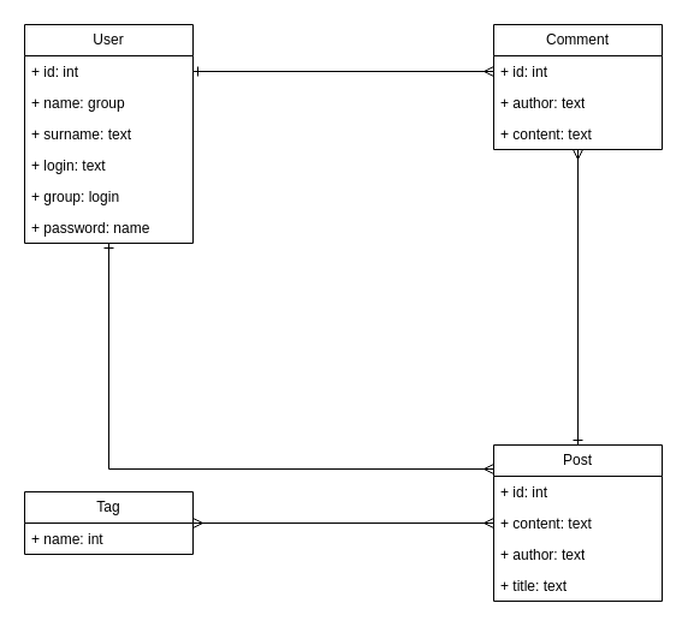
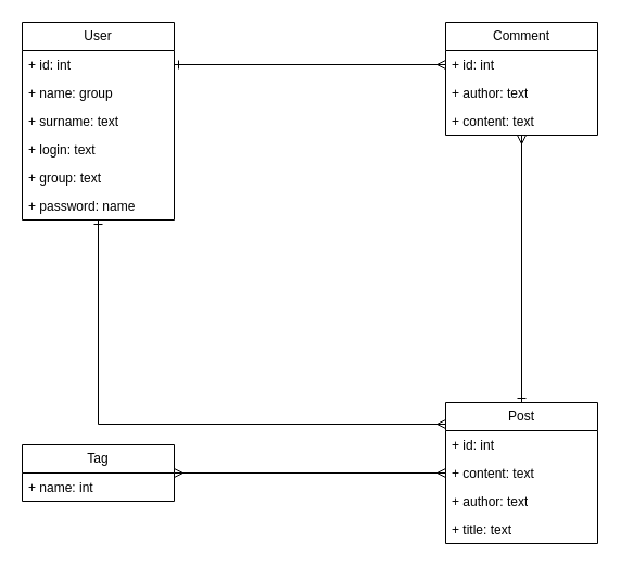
  <mxCell id="0" />
  <mxCell id="1" parent="0" />
  <mxCell id="2" style="edgeStyle=orthogonalEdgeStyle;shape=connector;rounded=0;orthogonalLoop=1;jettySize=auto;html=1;labelBackgroundColor=default;strokeColor=default;fontFamily=Helvetica;fontSize=11;fontColor=default;startArrow=ERone;startFill=0;endArrow=ERmany;endFill=0;" edge="1" parent="1" source="3" target="15"><mxGeometry relative="1" as="geometry"><Array as="points"><mxPoint x="90" y="390" /></Array></mxGeometry></mxCell>
  <mxCell id="3" value="User" style="swimlane;fontStyle=0;childLayout=stackLayout;horizontal=1;startSize=26;fillColor=none;horizontalStack=0;resizeParent=1;resizeParentMax=0;resizeLast=0;collapsible=1;marginBottom=0;whiteSpace=wrap;html=1;" vertex="1" parent="1"><mxGeometry x="20" y="20" width="140" height="182" as="geometry" /></mxCell>
  <mxCell id="4" value="+ id: int" style="text;strokeColor=none;fillColor=none;align=left;verticalAlign=top;spacingLeft=4;spacingRight=4;overflow=hidden;rotatable=0;points=[[0,0.5],[1,0.5]];portConstraint=eastwest;whiteSpace=wrap;html=1;" vertex="1" parent="3"><mxGeometry y="26" width="140" height="26" as="geometry" /></mxCell>
  <mxCell id="5" value="+ name: group" style="text;strokeColor=none;fillColor=none;align=left;verticalAlign=top;spacingLeft=4;spacingRight=4;overflow=hidden;rotatable=0;points=[[0,0.5],[1,0.5]];portConstraint=eastwest;whiteSpace=wrap;html=1;" vertex="1" parent="3"><mxGeometry y="52" width="140" height="26" as="geometry" /></mxCell>
  <mxCell id="6" value="+ surname: text" style="text;strokeColor=none;fillColor=none;align=left;verticalAlign=top;spacingLeft=4;spacingRight=4;overflow=hidden;rotatable=0;points=[[0,0.5],[1,0.5]];portConstraint=eastwest;whiteSpace=wrap;html=1;" vertex="1" parent="3"><mxGeometry y="78" width="140" height="26" as="geometry" /></mxCell>
  <mxCell id="7" value="+ login: text" style="text;strokeColor=none;fillColor=none;align=left;verticalAlign=top;spacingLeft=4;spacingRight=4;overflow=hidden;rotatable=0;points=[[0,0.5],[1,0.5]];portConstraint=eastwest;whiteSpace=wrap;html=1;" vertex="1" parent="3"><mxGeometry y="104" width="140" height="26" as="geometry" /></mxCell>
- <mxCell id="8" value="+ group: login" style="text;strokeColor=none;fillColor=none;align=left;verticalAlign=top;spacingLeft=4;spacingRight=4;overflow=hidden;rotatable=0;points=[[0,0.5],[1,0.5]];portConstraint=eastwest;whiteSpace=wrap;html=1;" vertex="1" parent="3"><mxGeometry y="130" width="140" height="26" as="geometry" /></mxCell>
+ <mxCell id="8" value="+ group: text" style="text;strokeColor=none;fillColor=none;align=left;verticalAlign=top;spacingLeft=4;spacingRight=4;overflow=hidden;rotatable=0;points=[[0,0.5],[1,0.5]];portConstraint=eastwest;whiteSpace=wrap;html=1;" vertex="1" parent="3"><mxGeometry y="130" width="140" height="26" as="geometry" /></mxCell>
  <mxCell id="9" value="+ password: name" style="text;strokeColor=none;fillColor=none;align=left;verticalAlign=top;spacingLeft=4;spacingRight=4;overflow=hidden;rotatable=0;points=[[0,0.5],[1,0.5]];portConstraint=eastwest;whiteSpace=wrap;html=1;" vertex="1" parent="3"><mxGeometry y="156" width="140" height="26" as="geometry" /></mxCell>
  <mxCell id="10" value="Comment" style="swimlane;fontStyle=0;childLayout=stackLayout;horizontal=1;startSize=26;fillColor=none;horizontalStack=0;resizeParent=1;resizeParentMax=0;resizeLast=0;collapsible=1;marginBottom=0;whiteSpace=wrap;html=1;" vertex="1" parent="1"><mxGeometry x="410" y="20" width="140" height="104" as="geometry" /></mxCell>
  <mxCell id="11" value="+ id: int" style="text;strokeColor=none;fillColor=none;align=left;verticalAlign=top;spacingLeft=4;spacingRight=4;overflow=hidden;rotatable=0;points=[[0,0.5],[1,0.5]];portConstraint=eastwest;whiteSpace=wrap;html=1;" vertex="1" parent="10"><mxGeometry y="26" width="140" height="26" as="geometry" /></mxCell>
  <mxCell id="12" value="+ author: text" style="text;strokeColor=none;fillColor=none;align=left;verticalAlign=top;spacingLeft=4;spacingRight=4;overflow=hidden;rotatable=0;points=[[0,0.5],[1,0.5]];portConstraint=eastwest;whiteSpace=wrap;html=1;" vertex="1" parent="10"><mxGeometry y="52" width="140" height="26" as="geometry" /></mxCell>
  <mxCell id="13" value="+ content: text" style="text;strokeColor=none;fillColor=none;align=left;verticalAlign=top;spacingLeft=4;spacingRight=4;overflow=hidden;rotatable=0;points=[[0,0.5],[1,0.5]];portConstraint=eastwest;whiteSpace=wrap;html=1;" vertex="1" parent="10"><mxGeometry y="78" width="140" height="26" as="geometry" /></mxCell>
  <mxCell id="14" style="edgeStyle=orthogonalEdgeStyle;shape=connector;rounded=0;orthogonalLoop=1;jettySize=auto;html=1;labelBackgroundColor=default;strokeColor=default;fontFamily=Helvetica;fontSize=11;fontColor=default;startArrow=ERone;startFill=0;endArrow=ERmany;endFill=0;" edge="1" parent="1" source="15" target="10"><mxGeometry relative="1" as="geometry" /></mxCell>
  <mxCell id="15" value="Post" style="swimlane;fontStyle=0;childLayout=stackLayout;horizontal=1;startSize=26;fillColor=none;horizontalStack=0;resizeParent=1;resizeParentMax=0;resizeLast=0;collapsible=1;marginBottom=0;whiteSpace=wrap;html=1;" vertex="1" parent="1"><mxGeometry x="410" y="370" width="140" height="130" as="geometry" /></mxCell>
  <mxCell id="16" value="+ id: int" style="text;strokeColor=none;fillColor=none;align=left;verticalAlign=top;spacingLeft=4;spacingRight=4;overflow=hidden;rotatable=0;points=[[0,0.5],[1,0.5]];portConstraint=eastwest;whiteSpace=wrap;html=1;" vertex="1" parent="15"><mxGeometry y="26" width="140" height="26" as="geometry" /></mxCell>
  <mxCell id="17" value="+ content: text" style="text;strokeColor=none;fillColor=none;align=left;verticalAlign=top;spacingLeft=4;spacingRight=4;overflow=hidden;rotatable=0;points=[[0,0.5],[1,0.5]];portConstraint=eastwest;whiteSpace=wrap;html=1;" vertex="1" parent="15"><mxGeometry y="52" width="140" height="26" as="geometry" /></mxCell>
  <mxCell id="18" value="+ author: text" style="text;strokeColor=none;fillColor=none;align=left;verticalAlign=top;spacingLeft=4;spacingRight=4;overflow=hidden;rotatable=0;points=[[0,0.5],[1,0.5]];portConstraint=eastwest;whiteSpace=wrap;html=1;" vertex="1" parent="15"><mxGeometry y="78" width="140" height="26" as="geometry" /></mxCell>
  <mxCell id="19" value="+ title: text" style="text;strokeColor=none;fillColor=none;align=left;verticalAlign=top;spacingLeft=4;spacingRight=4;overflow=hidden;rotatable=0;points=[[0,0.5],[1,0.5]];portConstraint=eastwest;whiteSpace=wrap;html=1;" vertex="1" parent="15"><mxGeometry y="104" width="140" height="26" as="geometry" /></mxCell>
  <mxCell id="20" style="edgeStyle=orthogonalEdgeStyle;shape=connector;rounded=0;orthogonalLoop=1;jettySize=auto;html=1;labelBackgroundColor=default;strokeColor=default;fontFamily=Helvetica;fontSize=11;fontColor=default;startArrow=ERmany;startFill=0;endArrow=ERmany;endFill=0;" edge="1" parent="1" source="21" target="15"><mxGeometry relative="1" as="geometry" /></mxCell>
  <mxCell id="21" value="Tag" style="swimlane;fontStyle=0;childLayout=stackLayout;horizontal=1;startSize=26;fillColor=none;horizontalStack=0;resizeParent=1;resizeParentMax=0;resizeLast=0;collapsible=1;marginBottom=0;whiteSpace=wrap;html=1;" vertex="1" parent="1"><mxGeometry x="20" y="409" width="140" height="52" as="geometry" /></mxCell>
  <mxCell id="22" value="+ name: int" style="text;strokeColor=none;fillColor=none;align=left;verticalAlign=top;spacingLeft=4;spacingRight=4;overflow=hidden;rotatable=0;points=[[0,0.5],[1,0.5]];portConstraint=eastwest;whiteSpace=wrap;html=1;" vertex="1" parent="21"><mxGeometry y="26" width="140" height="26" as="geometry" /></mxCell>
  <mxCell id="23" style="edgeStyle=orthogonalEdgeStyle;rounded=0;orthogonalLoop=1;jettySize=auto;html=1;exitX=1;exitY=0.5;exitDx=0;exitDy=0;entryX=0;entryY=0.5;entryDx=0;entryDy=0;endArrow=ERmany;endFill=0;startArrow=ERone;startFill=0;" edge="1" parent="1" source="4" target="11"><mxGeometry relative="1" as="geometry" /></mxCell>
